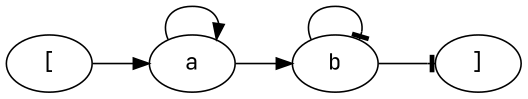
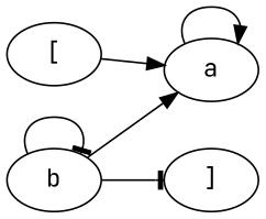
  digraph {
    rankdir=LR
    fontname="JetBrains Mono"
    node [fontname="JetBrains Mono"]
    edge [arrowhead=normal fontname="JetBrains Mono"]
    n1 [label="["]
    n2 [label=a]
    n3 [label=b]
    n4 [label="]"]
    n1 -> n2
    n2 -> n2
-   n2 -> n3
+   n3 -> n2
    n3 -> n3 [arrowhead=tee]
    n3 -> n4 [arrowhead=tee]
  }
